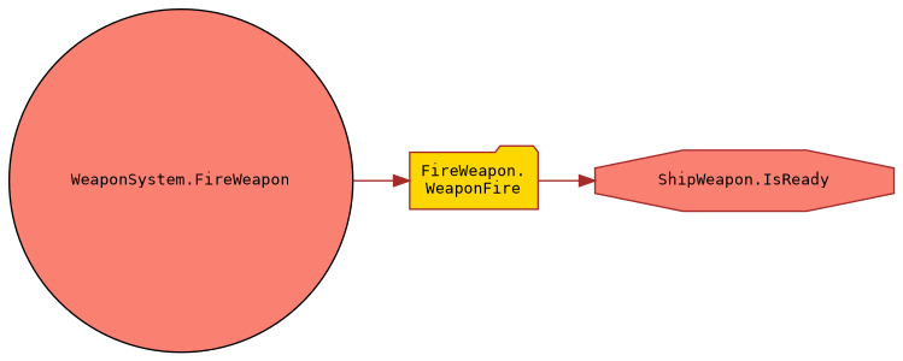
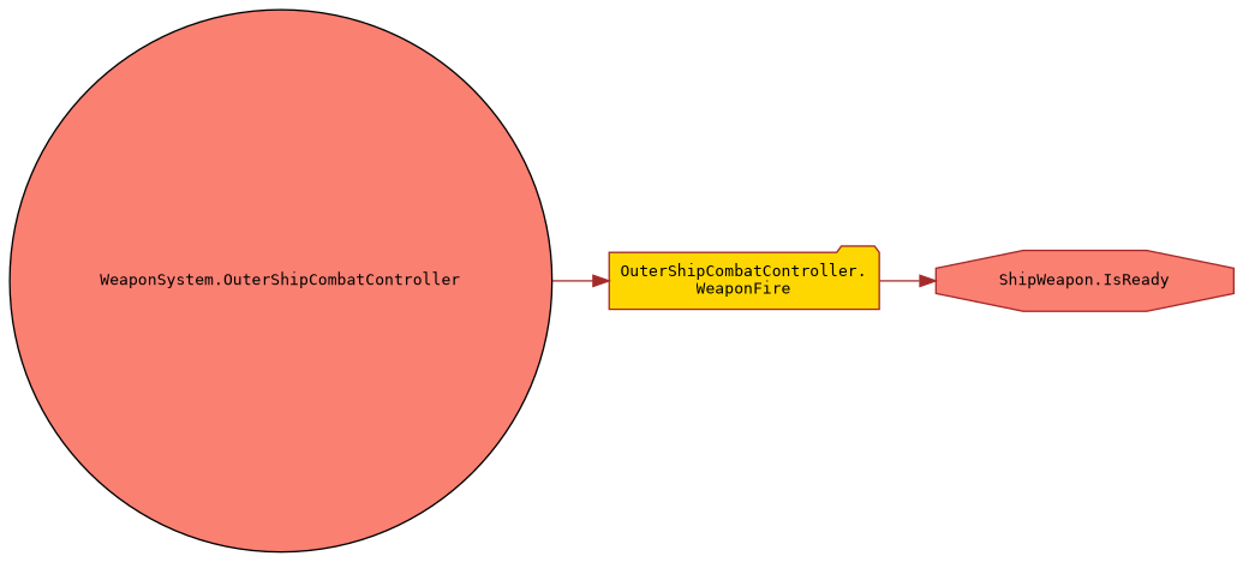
  digraph {
    rankdir=RL
    node [color=brown fillcolor=salmon fontname=Consolas fontsize=10 margin=0.1 style=filled]
    edge [color=brown dir=back fontname=Helvetica fontsize=10 labelfontname=Helvetica labelfontsize=10 style=solid]
    n1 [fontcolor=black height=0.2 label="ShipWeapon.IsReady" shape=octagon width=0.4]
-   n2 [fillcolor=gold height=0.2 label="FireWeapon.\lWeaponFire" shape=folder width=0.4]
-   n3 [color=black height=0.2 label="WeaponSystem.FireWeapon" shape=circle width=0.4]
+   n2 [fillcolor=gold height=0.2 label="OuterShipCombatController.\lWeaponFire" shape=folder width=0.4]
+   n3 [color=black height=0.2 label="WeaponSystem.OuterShipCombatController" shape=circle width=0.4]
    n1 -> n2
    n2 -> n3
  }
